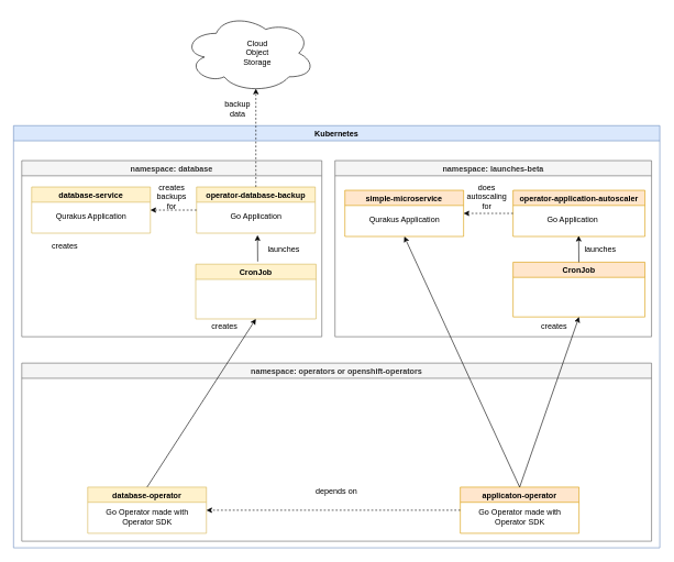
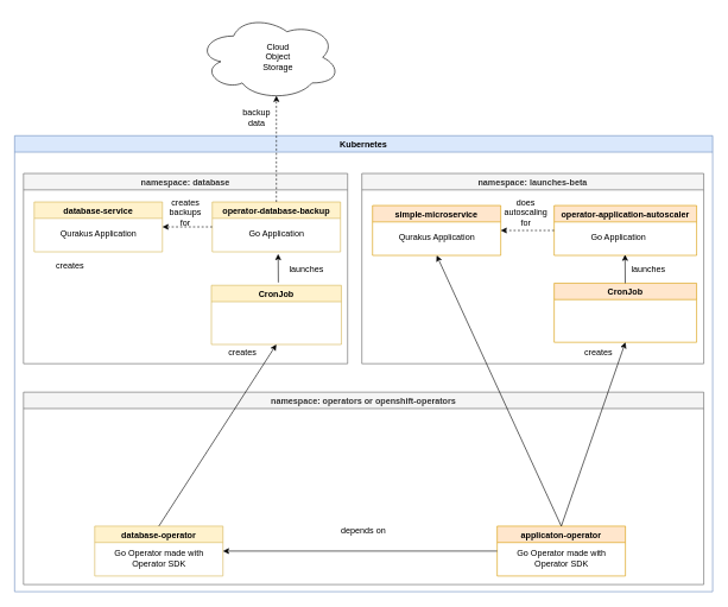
  <mxCell id="0" />
  <mxCell id="1" parent="0" />
  <mxCell id="2" value="Kubernetes" style="swimlane;fillColor=#dae8fc;strokeColor=#6c8ebf;" parent="1" vertex="1"><mxGeometry x="20" y="190" width="980" height="640" as="geometry" /></mxCell>
  <mxCell id="3" value="namespace: operators or openshift-operators" style="swimlane;fillColor=#f5f5f5;strokeColor=#666666;fontColor=#333333;" parent="2" vertex="1"><mxGeometry x="12.5" y="360" width="955" height="270" as="geometry" /></mxCell>
  <mxCell id="4" value="database-operator" style="swimlane;fillColor=#fff2cc;strokeColor=#d6b656;" parent="3" vertex="1"><mxGeometry x="100" y="188" width="180" height="70" as="geometry" /></mxCell>
  <mxCell id="5" value="Go Operator made with Operator SDK" style="text;html=1;strokeColor=none;fillColor=none;align=center;verticalAlign=middle;whiteSpace=wrap;rounded=0;fontColor=#000000;" parent="4" vertex="1"><mxGeometry x="10" y="30" width="160" height="30" as="geometry" /></mxCell>
  <mxCell id="6" value="applicaton-operator" style="swimlane;fillColor=#ffe6cc;strokeColor=#d79b00;" parent="3" vertex="1"><mxGeometry x="665" y="188" width="180" height="70" as="geometry" /></mxCell>
  <mxCell id="7" value="Go Operator made with Operator SDK" style="text;html=1;strokeColor=none;fillColor=none;align=center;verticalAlign=middle;whiteSpace=wrap;rounded=0;fontColor=#000000;" parent="6" vertex="1"><mxGeometry x="10" y="30" width="160" height="30" as="geometry" /></mxCell>
- <mxCell id="8" value="" style="endArrow=classic;html=1;rounded=0;fontColor=#000000;exitX=0;exitY=0.5;exitDx=0;exitDy=0;entryX=1;entryY=0.5;entryDx=0;entryDy=0;dashed=1;" parent="3" source="6" target="4" edge="1"><mxGeometry width="50" height="50" relative="1" as="geometry"><mxPoint x="425" y="70" as="sourcePoint" /><mxPoint x="475" y="20" as="targetPoint" /></mxGeometry></mxCell>
+ <mxCell id="8" value="" style="endArrow=classic;html=1;rounded=0;fontColor=#000000;exitX=0;exitY=0.5;exitDx=0;exitDy=0;entryX=1;entryY=0.5;entryDx=0;entryDy=0;dashed=0;" parent="3" source="6" target="4" edge="1"><mxGeometry width="50" height="50" relative="1" as="geometry"><mxPoint x="425" y="70" as="sourcePoint" /><mxPoint x="475" y="20" as="targetPoint" /></mxGeometry></mxCell>
  <mxCell id="9" value="depends on" style="text;html=1;strokeColor=none;fillColor=none;align=center;verticalAlign=middle;whiteSpace=wrap;rounded=0;fontColor=#000000;" parent="3" vertex="1"><mxGeometry x="437.5" y="180" width="80" height="30" as="geometry" /></mxCell>
  <mxCell id="10" value="namespace: database" style="swimlane;fontColor=#333333;fillColor=#f5f5f5;strokeColor=#666666;" parent="2" vertex="1"><mxGeometry x="12.5" y="53" width="455" height="267" as="geometry" /></mxCell>
  <mxCell id="11" value="database-service" style="swimlane;fillColor=#fff2cc;strokeColor=#d6b656;" parent="10" vertex="1"><mxGeometry x="15" y="40" width="180" height="70" as="geometry" /></mxCell>
  <mxCell id="12" value="Qurakus Application" style="text;html=1;strokeColor=none;fillColor=none;align=center;verticalAlign=middle;whiteSpace=wrap;rounded=0;fontColor=#000000;" parent="11" vertex="1"><mxGeometry x="10" y="30" width="160" height="30" as="geometry" /></mxCell>
  <mxCell id="13" value="operator-database-backup" style="swimlane;fillColor=#fff2cc;strokeColor=#d6b656;" parent="10" vertex="1"><mxGeometry x="265" y="40" width="180" height="70" as="geometry" /></mxCell>
  <mxCell id="14" value="Go Application" style="text;html=1;strokeColor=none;fillColor=none;align=center;verticalAlign=middle;whiteSpace=wrap;rounded=0;fontColor=#000000;" parent="13" vertex="1"><mxGeometry x="10" y="30" width="160" height="30" as="geometry" /></mxCell>
  <mxCell id="15" value="creates" style="text;html=1;strokeColor=none;fillColor=none;align=center;verticalAlign=middle;whiteSpace=wrap;rounded=0;fontColor=#000000;" parent="10" vertex="1"><mxGeometry x="35" y="115" width="60" height="30" as="geometry" /></mxCell>
  <mxCell id="16" value="" style="endArrow=classic;html=1;rounded=0;fontColor=#000000;exitX=0;exitY=0.5;exitDx=0;exitDy=0;entryX=1;entryY=0.5;entryDx=0;entryDy=0;dashed=1;" parent="10" source="13" target="11" edge="1"><mxGeometry width="50" height="50" relative="1" as="geometry"><mxPoint x="675" y="295" as="sourcePoint" /><mxPoint x="290" y="295" as="targetPoint" /></mxGeometry></mxCell>
  <mxCell id="17" value="creates backups for" style="text;html=1;strokeColor=none;fillColor=none;align=center;verticalAlign=middle;whiteSpace=wrap;rounded=0;fontColor=#000000;" parent="10" vertex="1"><mxGeometry x="197.5" y="40" width="60" height="30" as="geometry" /></mxCell>
  <mxCell id="18" value="CronJob" style="swimlane;fillColor=#fff2cc;strokeColor=#d6b656;" vertex="1" parent="10"><mxGeometry x="263.75" y="157" width="182.5" height="83" as="geometry" /></mxCell>
  <mxCell id="19" value="creates" style="text;html=1;strokeColor=none;fillColor=none;align=center;verticalAlign=middle;whiteSpace=wrap;rounded=0;fontColor=#000000;" parent="18" vertex="1"><mxGeometry x="14" y="80" width="60" height="30" as="geometry" /></mxCell>
  <mxCell id="20" value="launches" style="text;html=1;strokeColor=none;fillColor=none;align=center;verticalAlign=middle;whiteSpace=wrap;rounded=0;fontColor=#000000;" vertex="1" parent="10"><mxGeometry x="367.5" y="118.5" width="60" height="30" as="geometry" /></mxCell>
  <mxCell id="21" value="namespace: launches-beta" style="swimlane;fontColor=#333333;fillColor=#f5f5f5;strokeColor=#666666;" parent="2" vertex="1"><mxGeometry x="487.5" y="53" width="480" height="267" as="geometry" /></mxCell>
  <mxCell id="22" value="simple-microservice" style="swimlane;fillColor=#ffe6cc;strokeColor=#d79b00;" parent="21" vertex="1"><mxGeometry x="15" y="45" width="180" height="70" as="geometry" /></mxCell>
  <mxCell id="23" value="Qurakus Application" style="text;html=1;strokeColor=none;fillColor=none;align=center;verticalAlign=middle;whiteSpace=wrap;rounded=0;fontColor=#000000;" parent="22" vertex="1"><mxGeometry x="10" y="30" width="160" height="30" as="geometry" /></mxCell>
  <mxCell id="24" value="operator-application-autoscaler" style="swimlane;fillColor=#ffe6cc;strokeColor=#d79b00;" parent="21" vertex="1"><mxGeometry x="270" y="45" width="200" height="70" as="geometry" /></mxCell>
  <mxCell id="25" value="Go Application" style="text;html=1;strokeColor=none;fillColor=none;align=center;verticalAlign=middle;whiteSpace=wrap;rounded=0;fontColor=#000000;" parent="24" vertex="1"><mxGeometry x="10" y="30" width="160" height="30" as="geometry" /></mxCell>
  <mxCell id="26" value="" style="endArrow=classic;html=1;rounded=0;fontColor=#000000;exitX=0;exitY=0.5;exitDx=0;exitDy=0;dashed=1;" parent="21" source="24" edge="1"><mxGeometry width="50" height="50" relative="1" as="geometry"><mxPoint x="245" y="80" as="sourcePoint" /><mxPoint x="195" y="80" as="targetPoint" /></mxGeometry></mxCell>
  <mxCell id="27" value="does autoscaling for" style="text;html=1;strokeColor=none;fillColor=none;align=center;verticalAlign=middle;whiteSpace=wrap;rounded=0;fontColor=#000000;" parent="21" vertex="1"><mxGeometry x="200" y="40" width="60" height="30" as="geometry" /></mxCell>
  <mxCell id="28" value="CronJob" style="swimlane;fillColor=#ffe6cc;strokeColor=#d79b00;" vertex="1" parent="21"><mxGeometry x="270" y="154" width="200" height="83" as="geometry" /></mxCell>
  <mxCell id="29" value="creates" style="text;html=1;strokeColor=none;fillColor=none;align=center;verticalAlign=middle;whiteSpace=wrap;rounded=0;fontColor=#000000;" vertex="1" parent="21"><mxGeometry x="302.5" y="237" width="60" height="30" as="geometry" /></mxCell>
  <mxCell id="30" value="launches" style="text;html=1;strokeColor=none;fillColor=none;align=center;verticalAlign=middle;whiteSpace=wrap;rounded=0;fontColor=#000000;" vertex="1" parent="21"><mxGeometry x="372.5" y="118.5" width="60" height="30" as="geometry" /></mxCell>
  <mxCell id="31" value="" style="endArrow=classic;html=1;rounded=0;fontColor=#000000;" edge="1" parent="21"><mxGeometry width="50" height="50" relative="1" as="geometry"><mxPoint x="369.767" y="154" as="sourcePoint" /><mxPoint x="369.5" y="114" as="targetPoint" /></mxGeometry></mxCell>
  <mxCell id="32" value="" style="endArrow=classic;html=1;rounded=0;fontColor=#000000;exitX=0.5;exitY=0;exitDx=0;exitDy=0;entryX=0.5;entryY=1;entryDx=0;entryDy=0;" parent="2" target="18" edge="1" source="4"><mxGeometry width="50" height="50" relative="1" as="geometry"><mxPoint x="202.5" y="303" as="sourcePoint" /><mxPoint x="300" y="330" as="targetPoint" /></mxGeometry></mxCell>
  <mxCell id="33" value="" style="endArrow=classic;html=1;rounded=0;fontColor=#000000;entryX=0.5;entryY=1;entryDx=0;entryDy=0;exitX=0.5;exitY=0;exitDx=0;exitDy=0;" parent="2" source="6" target="22" edge="1"><mxGeometry width="50" height="50" relative="1" as="geometry"><mxPoint x="447.5" y="243" as="sourcePoint" /><mxPoint x="497.5" y="193" as="targetPoint" /></mxGeometry></mxCell>
  <mxCell id="34" value="" style="endArrow=classic;html=1;rounded=0;fontColor=#000000;entryX=0.5;entryY=1;entryDx=0;entryDy=0;exitX=0.5;exitY=0;exitDx=0;exitDy=0;" parent="2" source="6" target="28" edge="1"><mxGeometry width="50" height="50" relative="1" as="geometry"><mxPoint x="737.5" y="303" as="sourcePoint" /><mxPoint x="572.5" y="178" as="targetPoint" /></mxGeometry></mxCell>
  <mxCell id="35" value="" style="endArrow=classic;html=1;rounded=0;fontColor=#000000;" edge="1" parent="1"><mxGeometry width="50" height="50" relative="1" as="geometry"><mxPoint x="390.267" y="396" as="sourcePoint" /><mxPoint x="390" y="356" as="targetPoint" /></mxGeometry></mxCell>
  <mxCell id="36" value="" style="ellipse;shape=cloud;whiteSpace=wrap;html=1;" vertex="1" parent="1"><mxGeometry x="277.5" y="20" width="200" height="120" as="geometry" /></mxCell>
  <mxCell id="37" value="Cloud Object Storage" style="text;html=1;strokeColor=none;fillColor=none;align=center;verticalAlign=middle;whiteSpace=wrap;rounded=0;fontColor=#000000;" vertex="1" parent="1"><mxGeometry x="360" y="65" width="60" height="30" as="geometry" /></mxCell>
  <mxCell id="38" value="" style="endArrow=classic;html=1;rounded=0;fontColor=#000000;exitX=0.5;exitY=0;exitDx=0;exitDy=0;entryX=0.55;entryY=0.95;entryDx=0;entryDy=0;dashed=1;entryPerimeter=0;" edge="1" parent="1" source="13" target="36"><mxGeometry width="50" height="50" relative="1" as="geometry"><mxPoint x="327.5" y="188" as="sourcePoint" /><mxPoint x="257.5" y="188" as="targetPoint" /></mxGeometry></mxCell>
  <mxCell id="39" value="backup data" style="text;html=1;strokeColor=none;fillColor=none;align=center;verticalAlign=middle;whiteSpace=wrap;rounded=0;fontColor=#000000;" vertex="1" parent="1"><mxGeometry x="330" y="150" width="60" height="30" as="geometry" /></mxCell>
